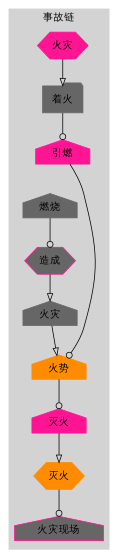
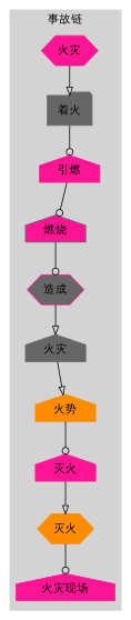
  digraph {
    fontname="DejaVu Sans Mono"
    node [color=deeppink fontname="DejaVu Sans Mono" shape=house style=filled]
    edge [arrowhead=odot fontname="DejaVu Sans Mono"]
    n1 [label="火灾" shape=hexagon]
    n2 [color=gray40 label="着火" shape=folder]
    n3 [label="引燃"]
-   n4 [color=gray40 label="燃烧"]
+   n4 [color=gray40 label="燃烧" fillcolor=deeppink]
    n5 [fillcolor=gray40 label="造成" shape=hexagon]
    n6 [color=gray40 label="火灾"]
    n7 [color=darkorange label="火势"]
    n8 [label="灭火"]
    n9 [color=darkorange label="灭火" shape=hexagon]
-   n10 [label="火灾现场" fillcolor=gray40]
+   n10 [label="火灾现场"]
    subgraph cluster_1 {
      color=lightgrey
      label="事故链"
      style=filled
      n1
      n2
      n3
      n4
      n5
      n6
      n7
      n8
      n9
      n10
    }
    n1 -> n2 [arrowhead=onormal]
    n2 -> n3
-   n3 -> n7
+   n3 -> n4
    n4 -> n5
    n5 -> n6 [arrowhead=onormal]
    n6 -> n7 [arrowhead=onormal]
    n7 -> n8
    n8 -> n9 [arrowhead=onormal]
    n9 -> n10
  }
